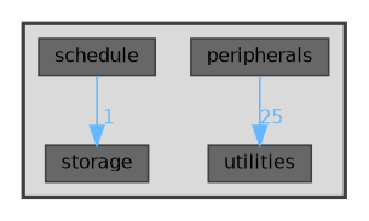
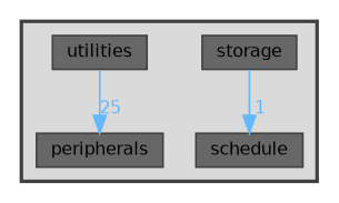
  digraph {
    compound=true
    node [color=grey25 fillcolor="#676767" fontname=Helvetica fontsize=10 shape=box style=filled]
    edge [color=steelblue1 fontcolor=steelblue1 fontname=Helvetica fontsize=10 labeldistance=1.5 labelfontname=Helvetica labelfontsize=10]
    n1 [height=0.2 label=peripherals width=0.4]
    n2 [height=0.2 label=schedule width=0.4]
    n3 [height=0.2 label=storage width=0.4]
    n4 [height=0.2 label=utilities width=0.4]
    subgraph cluster_1 {
      bgcolor="#dadada"
      fontname=Helvetica
      fontsize=10
      pencolor=grey25
      style="filled,bold"
      n1
      n2
      n3
      n4
    }
-   n1 -> n4 [headlabel=25]
-   n2 -> n3 [headlabel=1]
+   n4 -> n1 [headlabel=25]
+   n3 -> n2 [headlabel=1]
  }
